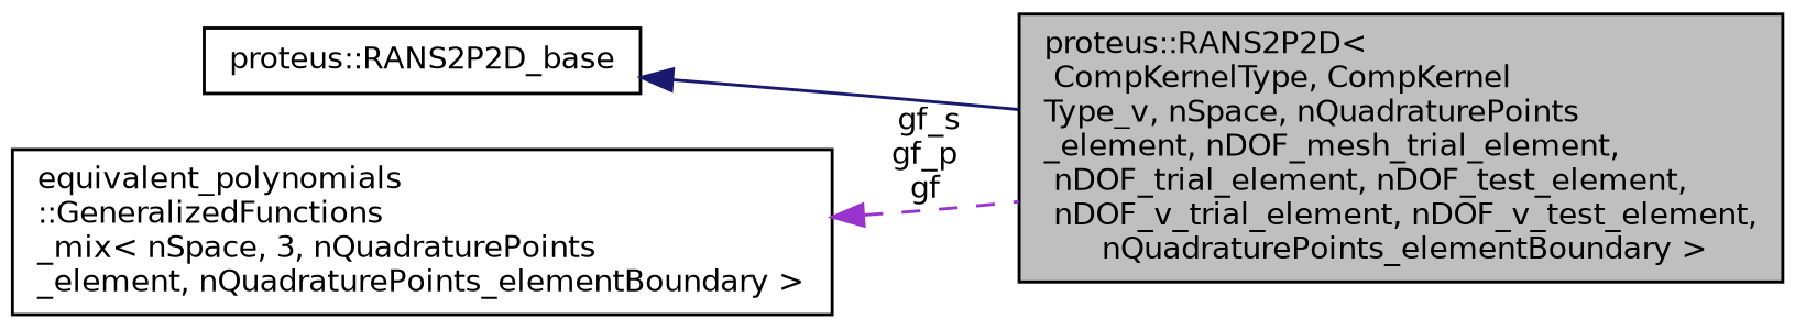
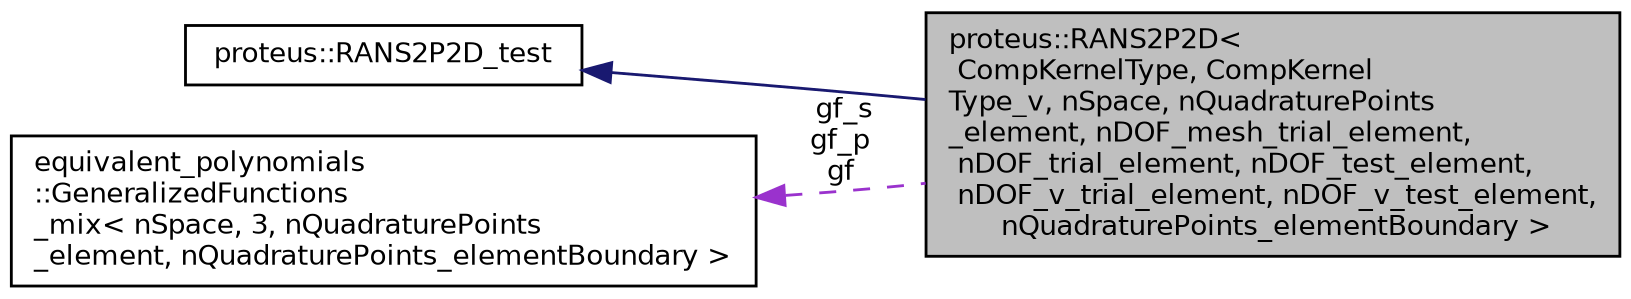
  digraph {
    rankdir=LR
    node [color=black fillcolor=white fontname=Helvetica fontsize=10 shape=record style=filled]
    edge [dir=back fontname=Helvetica fontsize=10 labelfontname=Helvetica labelfontsize=10]
    n1 [fillcolor=grey75 fontcolor=black height=0.2 label="proteus::RANS2P2D\<\l CompKernelType, CompKernel\lType_v, nSpace, nQuadraturePoints\l_element, nDOF_mesh_trial_element,\l nDOF_trial_element, nDOF_test_element,\l nDOF_v_trial_element, nDOF_v_test_element,\l nQuadraturePoints_elementBoundary \>" width=0.4]
-   n2 [height=0.2 label="proteus::RANS2P2D_base" width=0.4]
+   n2 [height=0.2 label="proteus::RANS2P2D_test" width=0.4]
    n3 [height=0.2 label="equivalent_polynomials\l::GeneralizedFunctions\l_mix\< nSpace, 3, nQuadraturePoints\l_element, nQuadraturePoints_elementBoundary \>" width=0.4]
    n2 -> n1 [color=midnightblue style=solid]
    n3 -> n1 [color=darkorchid3 label=" gf_s\ngf_p\ngf" style=dashed]
  }
